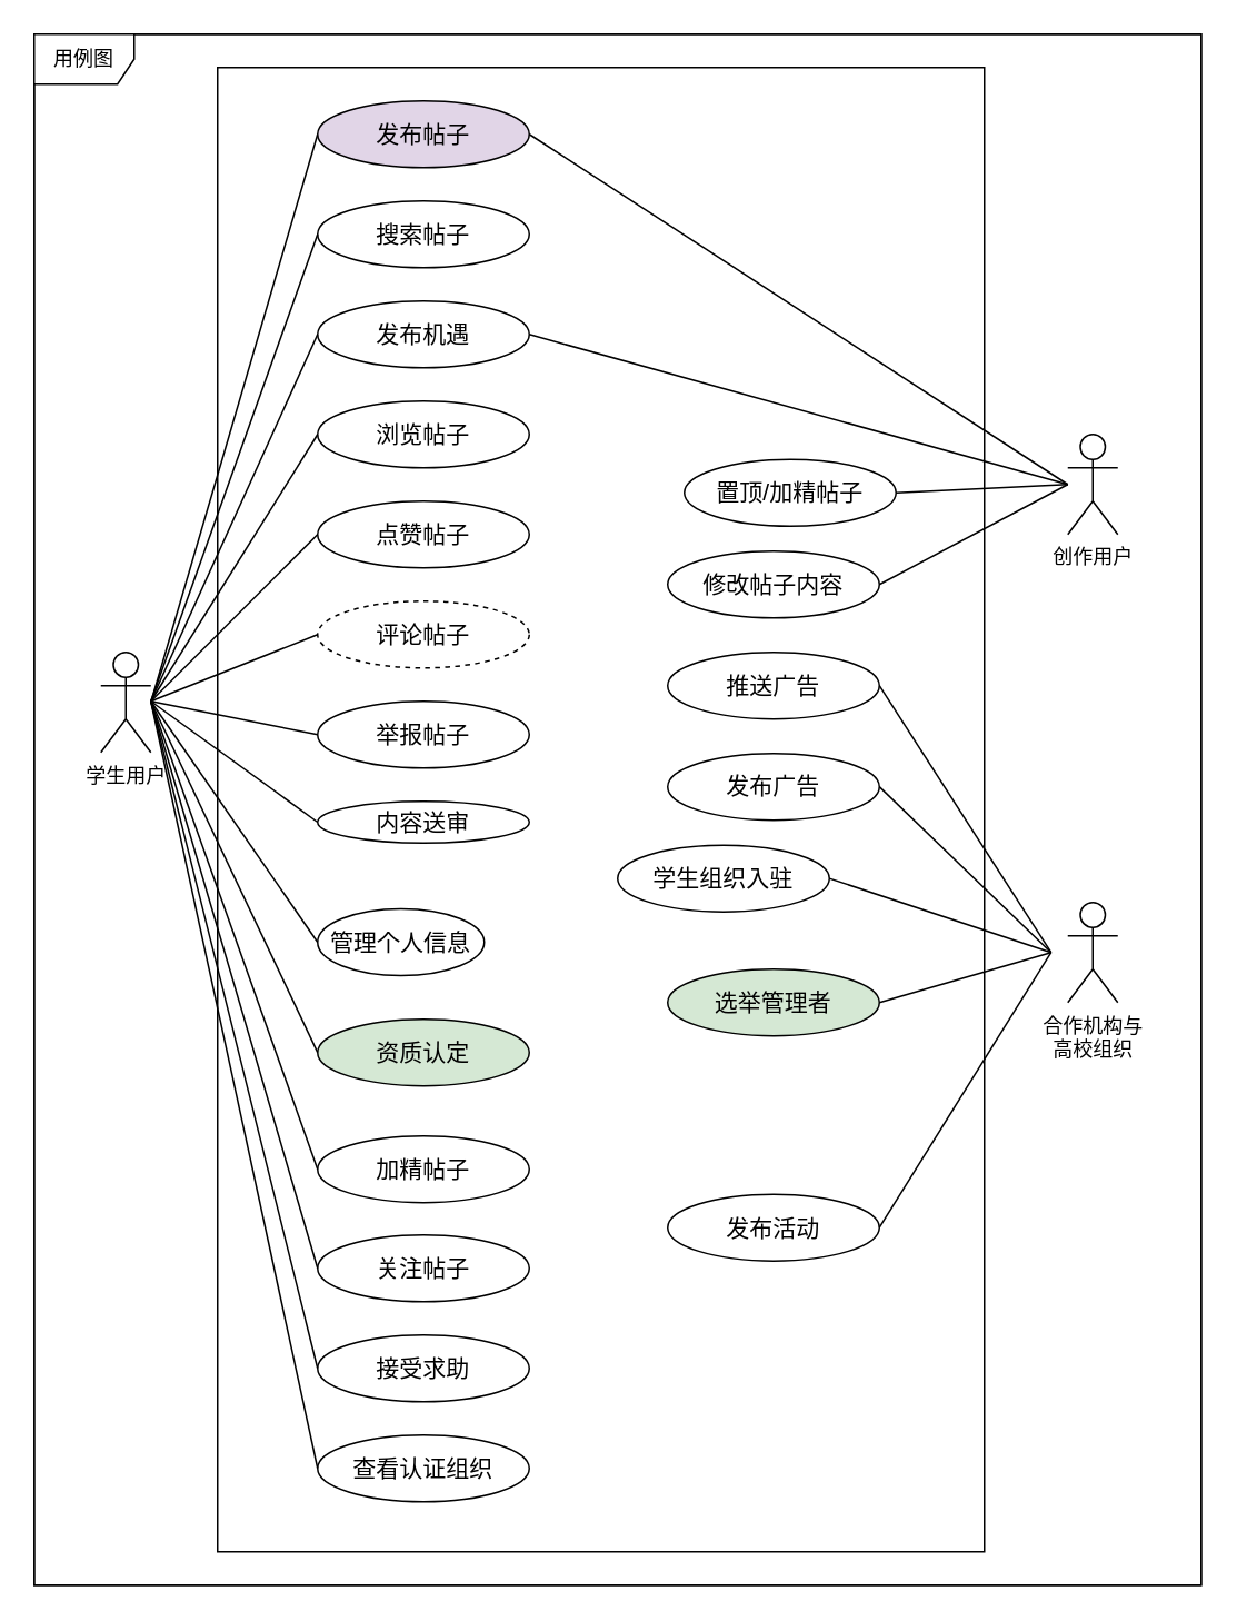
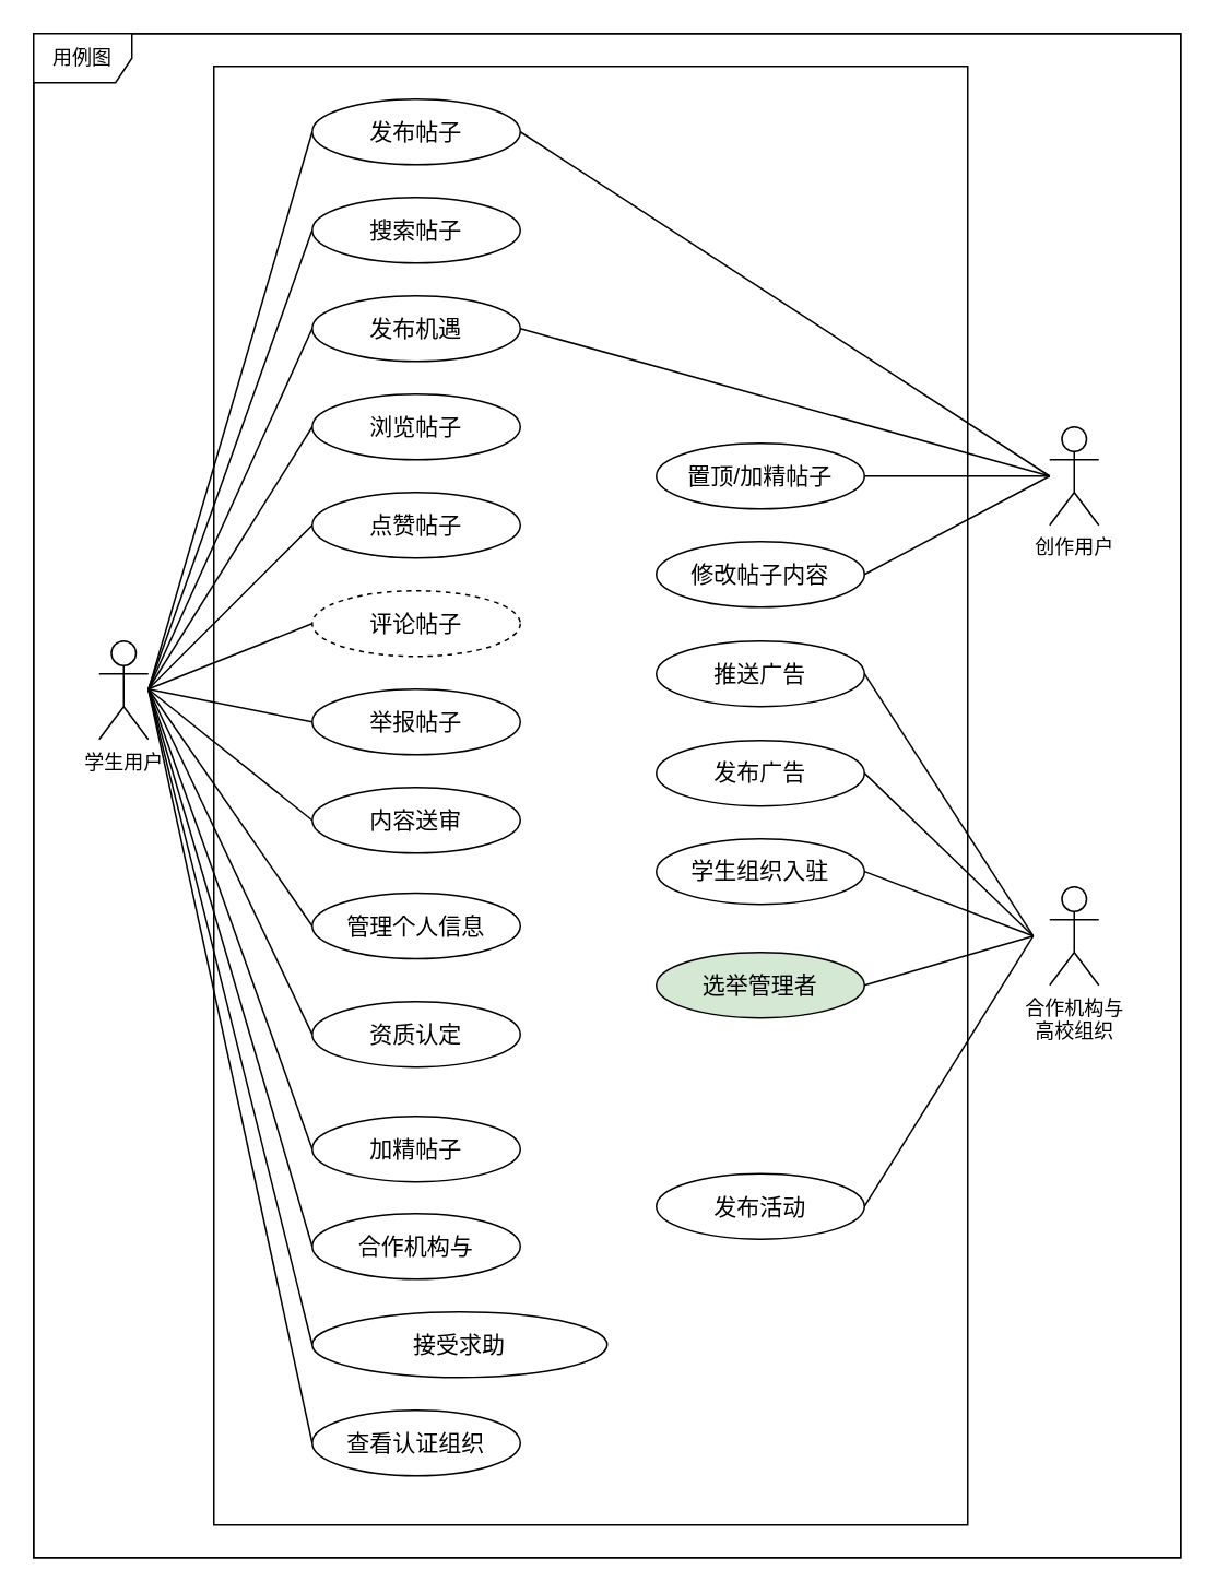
  <mxCell id="0" />
  <mxCell id="1" parent="0" />
  <mxCell id="2" value="" style="rounded=0;whiteSpace=wrap;html=1;" parent="1" vertex="1"><mxGeometry x="20" y="20" width="700" height="930" as="geometry" /></mxCell>
  <mxCell id="3" value="用例图" style="shape=umlFrame;whiteSpace=wrap;html=1;" parent="1" vertex="1"><mxGeometry x="20" y="20" width="700" height="930" as="geometry" /></mxCell>
  <mxCell id="4" value="" style="rounded=0;whiteSpace=wrap;html=1;" parent="1" vertex="1"><mxGeometry x="130" y="40" width="460" height="890" as="geometry" /></mxCell>
  <mxCell id="5" value="学生用户" style="shape=umlActor;verticalLabelPosition=bottom;labelBackgroundColor=#ffffff;verticalAlign=top;html=1;outlineConnect=0;" parent="1" vertex="1"><mxGeometry x="60" y="390.63" width="30" height="60" as="geometry" /></mxCell>
  <mxCell id="6" value="创作用户" style="shape=umlActor;verticalLabelPosition=bottom;labelBackgroundColor=#ffffff;verticalAlign=top;html=1;outlineConnect=0;" parent="1" vertex="1"><mxGeometry x="640" y="260" width="30" height="60" as="geometry" /></mxCell>
  <mxCell id="7" value="合作机构与&lt;br&gt;高校组织" style="shape=umlActor;verticalLabelPosition=bottom;labelBackgroundColor=#ffffff;verticalAlign=top;html=1;" parent="1" vertex="1"><mxGeometry x="640" y="540.63" width="30" height="60" as="geometry" /></mxCell>
  <mxCell id="8" value="" style="endArrow=none;html=1;entryX=0;entryY=0.5;entryDx=0;entryDy=0;" parent="1" target="10" edge="1"><mxGeometry width="50" height="50" relative="1" as="geometry"><mxPoint x="90" y="420.63" as="sourcePoint" /><mxPoint x="335" y="484.63" as="targetPoint" /></mxGeometry></mxCell>
  <mxCell id="9" value="&lt;font style=&quot;font-size: 14px&quot;&gt;搜索帖子&lt;/font&gt;" style="ellipse;whiteSpace=wrap;html=1;" vertex="1" parent="1"><mxGeometry x="190" y="120" width="127" height="40" as="geometry" /></mxCell>
- <mxCell id="10" value="&lt;font style=&quot;font-size: 14px&quot;&gt;发布帖子&lt;/font&gt;" style="ellipse;whiteSpace=wrap;html=1;fillColor=#e1d5e7;" vertex="1" parent="1"><mxGeometry x="190" y="60" width="127" height="40" as="geometry" /></mxCell>
+ <mxCell id="10" value="&lt;font style=&quot;font-size: 14px&quot;&gt;发布帖子&lt;/font&gt;" style="ellipse;whiteSpace=wrap;html=1;" vertex="1" parent="1"><mxGeometry x="190" y="60" width="127" height="40" as="geometry" /></mxCell>
  <mxCell id="11" value="&lt;font style=&quot;font-size: 14px&quot;&gt;浏览帖子&lt;/font&gt;" style="ellipse;whiteSpace=wrap;html=1;" vertex="1" parent="1"><mxGeometry x="190" y="240" width="127" height="40" as="geometry" /></mxCell>
  <mxCell id="12" value="&lt;font style=&quot;font-size: 14px&quot;&gt;点赞帖子&lt;/font&gt;" style="ellipse;whiteSpace=wrap;html=1;" vertex="1" parent="1"><mxGeometry x="190" y="300" width="127" height="40" as="geometry" /></mxCell>
  <mxCell id="13" value="&lt;span style=&quot;font-size: 14px&quot;&gt;评论帖子&lt;/span&gt;" style="ellipse;whiteSpace=wrap;html=1;dashed=1;" vertex="1" parent="1"><mxGeometry x="190" y="360" width="127" height="40" as="geometry" /></mxCell>
  <mxCell id="14" value="&lt;font style=&quot;font-size: 14px&quot;&gt;举报帖子&lt;/font&gt;" style="ellipse;whiteSpace=wrap;html=1;" vertex="1" parent="1"><mxGeometry x="190" y="420" width="127" height="40" as="geometry" /></mxCell>
- <mxCell id="15" value="&lt;font style=&quot;font-size: 14px&quot;&gt;内容送审&lt;/font&gt;" style="ellipse;whiteSpace=wrap;html=1;" vertex="1" parent="1"><mxGeometry x="190" y="480" width="127" height="25" as="geometry" /></mxCell>
- <mxCell id="16" value="&lt;font style=&quot;font-size: 14px&quot;&gt;管理个人信息&lt;/font&gt;" style="ellipse;whiteSpace=wrap;html=1;" vertex="1" parent="1"><mxGeometry x="190" y="544.5" width="100" height="40" as="geometry" /></mxCell>
- <mxCell id="17" value="&lt;font style=&quot;font-size: 14px&quot;&gt;接受求助&lt;/font&gt;" style="ellipse;whiteSpace=wrap;html=1;" vertex="1" parent="1"><mxGeometry x="190" y="800" width="127" height="40" as="geometry" /></mxCell>
- <mxCell id="18" value="&lt;font style=&quot;font-size: 14px&quot;&gt;关注帖子&lt;/font&gt;" style="ellipse;whiteSpace=wrap;html=1;" vertex="1" parent="1"><mxGeometry x="190" y="740" width="127" height="40" as="geometry" /></mxCell>
- <mxCell id="19" value="&lt;span style=&quot;font-size: 14px&quot;&gt;置顶/加精帖子&lt;/span&gt;" style="ellipse;whiteSpace=wrap;html=1;" vertex="1" parent="1"><mxGeometry x="410" y="275" width="127" height="40" as="geometry" /></mxCell>
+ <mxCell id="15" value="&lt;font style=&quot;font-size: 14px&quot;&gt;内容送审&lt;/font&gt;" style="ellipse;whiteSpace=wrap;html=1;" vertex="1" parent="1"><mxGeometry x="190" y="480" width="127" height="40" as="geometry" /></mxCell>
+ <mxCell id="16" value="&lt;font style=&quot;font-size: 14px&quot;&gt;管理个人信息&lt;/font&gt;" style="ellipse;whiteSpace=wrap;html=1;" vertex="1" parent="1"><mxGeometry x="190" y="544.5" width="127" height="40" as="geometry" /></mxCell>
+ <mxCell id="17" value="&lt;font style=&quot;font-size: 14px&quot;&gt;接受求助&lt;/font&gt;" style="ellipse;whiteSpace=wrap;html=1;" vertex="1" parent="1"><mxGeometry x="190" y="800" width="180" height="40" as="geometry" /></mxCell>
+ <mxCell id="18" value="&lt;font style=&quot;font-size: 14px&quot;&gt;合作机构与&lt;/font&gt;" style="ellipse;whiteSpace=wrap;html=1;" vertex="1" parent="1"><mxGeometry x="190" y="740" width="127" height="40" as="geometry" /></mxCell>
+ <mxCell id="19" value="&lt;span style=&quot;font-size: 14px&quot;&gt;置顶/加精帖子&lt;/span&gt;" style="ellipse;whiteSpace=wrap;html=1;" vertex="1" parent="1"><mxGeometry x="400" y="270" width="127" height="40" as="geometry" /></mxCell>
  <mxCell id="20" value="&lt;font style=&quot;font-size: 14px&quot;&gt;查看认证组织&lt;/font&gt;" style="ellipse;whiteSpace=wrap;html=1;" vertex="1" parent="1"><mxGeometry x="190" y="860" width="127" height="40" as="geometry" /></mxCell>
  <mxCell id="21" value="&lt;span style=&quot;font-size: 14px&quot;&gt;发布活动&lt;/span&gt;" style="ellipse;whiteSpace=wrap;html=1;" vertex="1" parent="1"><mxGeometry x="400" y="715.63" width="127" height="40" as="geometry" /></mxCell>
  <mxCell id="22" value="&lt;span style=&quot;font-size: 14px&quot;&gt;推送广告&lt;/span&gt;" style="ellipse;whiteSpace=wrap;html=1;" vertex="1" parent="1"><mxGeometry x="400" y="390.63" width="127" height="40" as="geometry" /></mxCell>
  <mxCell id="23" value="&lt;font style=&quot;font-size: 14px&quot;&gt;发布广告&lt;/font&gt;" style="ellipse;whiteSpace=wrap;html=1;" vertex="1" parent="1"><mxGeometry x="400" y="451.26" width="127" height="40" as="geometry" /></mxCell>
- <mxCell id="24" value="&lt;font style=&quot;font-size: 14px&quot;&gt;学生组织入驻&lt;/font&gt;" style="ellipse;whiteSpace=wrap;html=1;" vertex="1" parent="1"><mxGeometry x="370" y="506.26" width="127" height="40" as="geometry" /></mxCell>
+ <mxCell id="24" value="&lt;font style=&quot;font-size: 14px&quot;&gt;学生组织入驻&lt;/font&gt;" style="ellipse;whiteSpace=wrap;html=1;" vertex="1" parent="1"><mxGeometry x="400" y="511.26" width="127" height="40" as="geometry" /></mxCell>
  <mxCell id="25" value="&lt;span style=&quot;font-size: 14px&quot;&gt;选举管理者&lt;/span&gt;" style="ellipse;whiteSpace=wrap;html=1;fillColor=#d5e8d4;" vertex="1" parent="1"><mxGeometry x="400" y="580.63" width="127" height="40" as="geometry" /></mxCell>
- <mxCell id="26" value="&lt;span style=&quot;font-size: 14px&quot;&gt;资质认定&lt;/span&gt;" style="ellipse;whiteSpace=wrap;html=1;fillColor=#d5e8d4;" vertex="1" parent="1"><mxGeometry x="190" y="610.63" width="127" height="40" as="geometry" /></mxCell>
+ <mxCell id="26" value="&lt;span style=&quot;font-size: 14px&quot;&gt;资质认定&lt;/span&gt;" style="ellipse;whiteSpace=wrap;html=1;" vertex="1" parent="1"><mxGeometry x="190" y="610.63" width="127" height="40" as="geometry" /></mxCell>
  <mxCell id="27" value="&lt;font style=&quot;font-size: 14px&quot;&gt;加精帖子&lt;/font&gt;" style="ellipse;whiteSpace=wrap;html=1;" vertex="1" parent="1"><mxGeometry x="190" y="680.63" width="127" height="40" as="geometry" /></mxCell>
  <mxCell id="28" value="" style="endArrow=none;html=1;entryX=0;entryY=0.5;entryDx=0;entryDy=0;" edge="1" parent="1" target="9"><mxGeometry width="50" height="50" relative="1" as="geometry"><mxPoint x="90" y="420" as="sourcePoint" /><mxPoint x="200" y="150" as="targetPoint" /></mxGeometry></mxCell>
  <mxCell id="29" value="" style="endArrow=none;html=1;entryX=0;entryY=0.5;entryDx=0;entryDy=0;" edge="1" parent="1" target="11"><mxGeometry width="50" height="50" relative="1" as="geometry"><mxPoint x="90" y="420" as="sourcePoint" /><mxPoint x="210" y="160" as="targetPoint" /></mxGeometry></mxCell>
  <mxCell id="30" value="" style="endArrow=none;html=1;entryX=0;entryY=0.5;entryDx=0;entryDy=0;" edge="1" parent="1" target="12"><mxGeometry width="50" height="50" relative="1" as="geometry"><mxPoint x="90" y="420" as="sourcePoint" /><mxPoint x="220" y="170" as="targetPoint" /></mxGeometry></mxCell>
  <mxCell id="31" value="" style="endArrow=none;html=1;entryX=0;entryY=0.5;entryDx=0;entryDy=0;" edge="1" parent="1" target="13"><mxGeometry width="50" height="50" relative="1" as="geometry"><mxPoint x="90" y="420" as="sourcePoint" /><mxPoint x="200" y="330" as="targetPoint" /></mxGeometry></mxCell>
  <mxCell id="32" value="" style="endArrow=none;html=1;entryX=0;entryY=0.5;entryDx=0;entryDy=0;" edge="1" parent="1" target="14"><mxGeometry width="50" height="50" relative="1" as="geometry"><mxPoint x="90" y="420" as="sourcePoint" /><mxPoint x="210" y="340" as="targetPoint" /></mxGeometry></mxCell>
  <mxCell id="33" value="" style="endArrow=none;html=1;entryX=0;entryY=0.5;entryDx=0;entryDy=0;" edge="1" parent="1" target="15"><mxGeometry width="50" height="50" relative="1" as="geometry"><mxPoint x="90" y="420" as="sourcePoint" /><mxPoint x="220" y="350" as="targetPoint" /></mxGeometry></mxCell>
  <mxCell id="34" value="" style="endArrow=none;html=1;entryX=0;entryY=0.5;entryDx=0;entryDy=0;" edge="1" parent="1" target="16"><mxGeometry width="50" height="50" relative="1" as="geometry"><mxPoint x="90" y="420" as="sourcePoint" /><mxPoint x="230" y="360" as="targetPoint" /></mxGeometry></mxCell>
  <mxCell id="35" value="" style="endArrow=none;html=1;entryX=0;entryY=0.5;entryDx=0;entryDy=0;" edge="1" parent="1" target="26"><mxGeometry width="50" height="50" relative="1" as="geometry"><mxPoint x="90" y="420" as="sourcePoint" /><mxPoint x="240" y="370" as="targetPoint" /></mxGeometry></mxCell>
  <mxCell id="36" value="" style="endArrow=none;html=1;entryX=0;entryY=0.5;entryDx=0;entryDy=0;" edge="1" parent="1" target="27"><mxGeometry width="50" height="50" relative="1" as="geometry"><mxPoint x="90" y="420" as="sourcePoint" /><mxPoint x="250" y="380" as="targetPoint" /></mxGeometry></mxCell>
  <mxCell id="37" value="" style="endArrow=none;html=1;exitX=0;exitY=0.5;exitDx=0;exitDy=0;" edge="1" parent="1" source="18"><mxGeometry width="50" height="50" relative="1" as="geometry"><mxPoint x="160" y="490" as="sourcePoint" /><mxPoint x="90" y="420" as="targetPoint" /></mxGeometry></mxCell>
  <mxCell id="38" value="" style="endArrow=none;html=1;exitX=0;exitY=0.5;exitDx=0;exitDy=0;" edge="1" parent="1" source="17"><mxGeometry width="50" height="50" relative="1" as="geometry"><mxPoint x="200" y="770" as="sourcePoint" /><mxPoint x="90" y="420" as="targetPoint" /></mxGeometry></mxCell>
  <mxCell id="39" value="" style="endArrow=none;html=1;exitX=0;exitY=0.5;exitDx=0;exitDy=0;" edge="1" parent="1" source="20"><mxGeometry width="50" height="50" relative="1" as="geometry"><mxPoint x="200" y="830" as="sourcePoint" /><mxPoint x="90" y="420" as="targetPoint" /></mxGeometry></mxCell>
  <mxCell id="40" value="" style="endArrow=none;html=1;entryX=1;entryY=0.5;entryDx=0;entryDy=0;" edge="1" parent="1" target="10"><mxGeometry width="50" height="50" relative="1" as="geometry"><mxPoint x="640" y="290" as="sourcePoint" /><mxPoint x="200" y="150" as="targetPoint" /></mxGeometry></mxCell>
  <mxCell id="41" value="" style="endArrow=none;html=1;entryX=1;entryY=0.5;entryDx=0;entryDy=0;" edge="1" parent="1" target="43"><mxGeometry width="50" height="50" relative="1" as="geometry"><mxPoint x="640" y="290" as="sourcePoint" /><mxPoint x="527" y="260.63" as="targetPoint" /></mxGeometry></mxCell>
  <mxCell id="42" value="" style="endArrow=none;html=1;entryX=1;entryY=0.5;entryDx=0;entryDy=0;" edge="1" parent="1" target="19"><mxGeometry width="50" height="50" relative="1" as="geometry"><mxPoint x="640" y="290" as="sourcePoint" /><mxPoint x="537" y="270.63" as="targetPoint" /></mxGeometry></mxCell>
  <mxCell id="43" value="&lt;span style=&quot;font-size: 14px&quot;&gt;发布机遇&lt;/span&gt;" style="ellipse;whiteSpace=wrap;html=1;" vertex="1" parent="1"><mxGeometry x="190" y="180" width="127" height="40" as="geometry" /></mxCell>
  <mxCell id="44" value="" style="endArrow=none;html=1;entryX=1;entryY=0.5;entryDx=0;entryDy=0;" edge="1" parent="1" target="22"><mxGeometry width="50" height="50" relative="1" as="geometry"><mxPoint x="630" y="570.63" as="sourcePoint" /><mxPoint x="537" y="360.63" as="targetPoint" /></mxGeometry></mxCell>
  <mxCell id="45" value="" style="endArrow=none;html=1;entryX=1;entryY=0.5;entryDx=0;entryDy=0;" edge="1" parent="1" target="23"><mxGeometry width="50" height="50" relative="1" as="geometry"><mxPoint x="630" y="570.63" as="sourcePoint" /><mxPoint x="547" y="370.63" as="targetPoint" /></mxGeometry></mxCell>
  <mxCell id="46" value="" style="endArrow=none;html=1;entryX=1;entryY=0.5;entryDx=0;entryDy=0;" edge="1" parent="1" target="24"><mxGeometry width="50" height="50" relative="1" as="geometry"><mxPoint x="630" y="570.63" as="sourcePoint" /><mxPoint x="537" y="481.26" as="targetPoint" /></mxGeometry></mxCell>
  <mxCell id="47" value="" style="endArrow=none;html=1;entryX=1;entryY=0.5;entryDx=0;entryDy=0;" edge="1" parent="1" target="25"><mxGeometry width="50" height="50" relative="1" as="geometry"><mxPoint x="630" y="570.63" as="sourcePoint" /><mxPoint x="537" y="541.26" as="targetPoint" /></mxGeometry></mxCell>
  <mxCell id="48" value="" style="endArrow=none;html=1;entryX=1;entryY=0.5;entryDx=0;entryDy=0;" edge="1" parent="1" target="21"><mxGeometry width="50" height="50" relative="1" as="geometry"><mxPoint x="630" y="570.63" as="sourcePoint" /><mxPoint x="547" y="551.26" as="targetPoint" /></mxGeometry></mxCell>
  <mxCell id="49" value="&lt;span style=&quot;font-size: 14px&quot;&gt;修改帖子内容&lt;/span&gt;" style="ellipse;whiteSpace=wrap;html=1;" vertex="1" parent="1"><mxGeometry x="400" y="330" width="127" height="40" as="geometry" /></mxCell>
  <mxCell id="50" value="" style="endArrow=none;html=1;entryX=1;entryY=0.5;entryDx=0;entryDy=0;" edge="1" parent="1" target="49"><mxGeometry width="50" height="50" relative="1" as="geometry"><mxPoint x="640" y="290" as="sourcePoint" /><mxPoint x="537" y="300" as="targetPoint" /></mxGeometry></mxCell>
  <mxCell id="51" value="" style="endArrow=none;html=1;entryX=0;entryY=0.5;entryDx=0;entryDy=0;" edge="1" parent="1" target="43"><mxGeometry width="50" height="50" relative="1" as="geometry"><mxPoint x="90" y="420" as="sourcePoint" /><mxPoint x="200" y="390" as="targetPoint" /></mxGeometry></mxCell>
